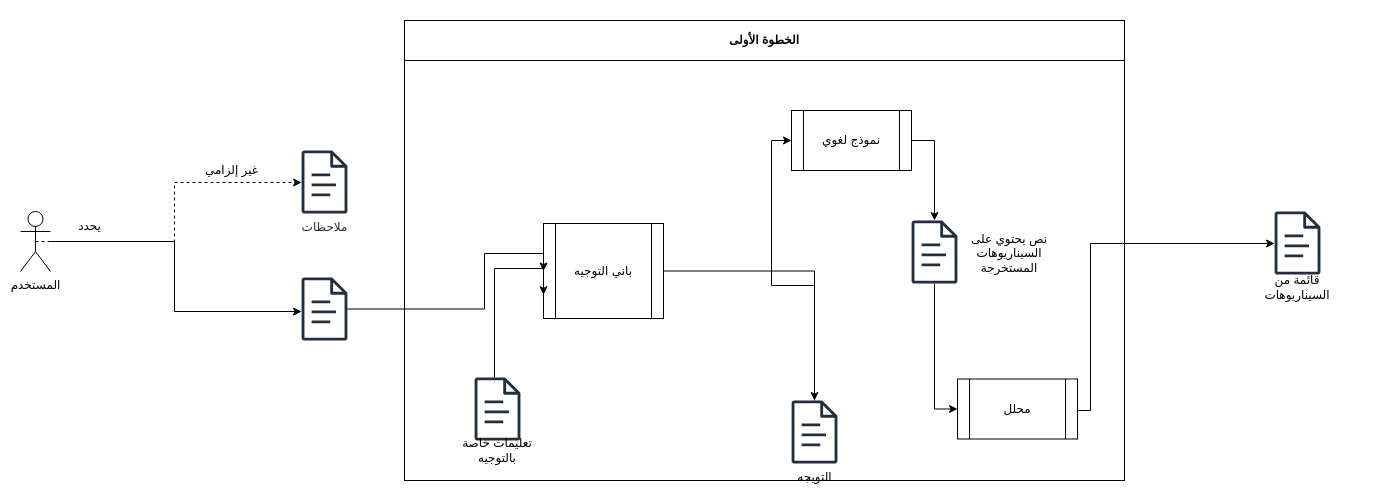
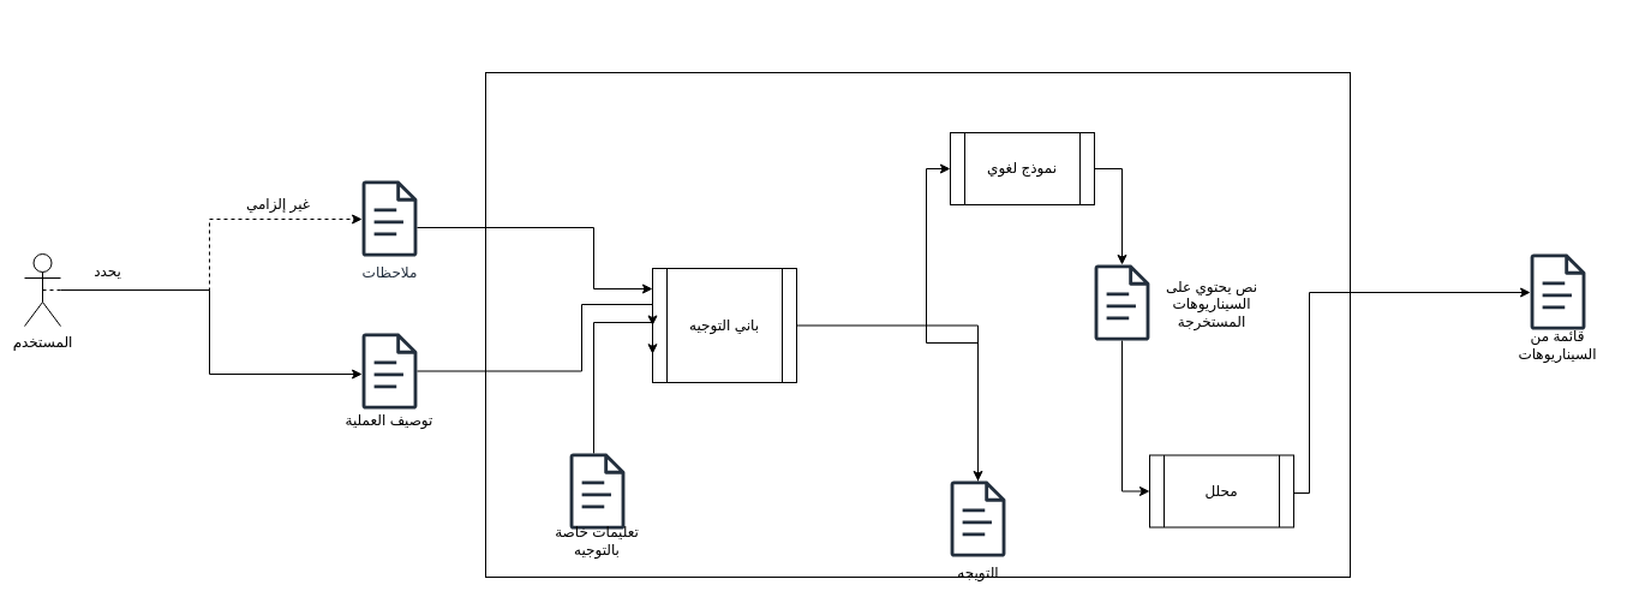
  <mxCell id="0" />
  <mxCell id="1" parent="0" />
  <mxCell id="2" value="" style="rounded=0;whiteSpace=wrap;html=1;fillColor=default;" vertex="1" parent="1"><mxGeometry x="404" y="60" width="720" height="420" as="geometry" /></mxCell>
  <mxCell id="3" style="edgeStyle=orthogonalEdgeStyle;rounded=0;orthogonalLoop=1;jettySize=auto;html=1;" edge="1" parent="1" source="5" target="14"><mxGeometry relative="1" as="geometry"><mxPoint x="284" y="311" as="targetPoint" /><Array as="points"><mxPoint x="174" y="241" /><mxPoint x="174" y="311" /></Array></mxGeometry></mxCell>
  <mxCell id="4" style="edgeStyle=orthogonalEdgeStyle;rounded=0;orthogonalLoop=1;jettySize=auto;html=1;exitX=0.5;exitY=0.5;exitDx=0;exitDy=0;exitPerimeter=0;dashed=1;" edge="1" parent="1" source="5" target="12"><mxGeometry relative="1" as="geometry"><Array as="points"><mxPoint x="174" y="241" /><mxPoint x="174" y="182" /></Array></mxGeometry></mxCell>
  <mxCell id="5" value="المستخدم" style="shape=umlActor;verticalLabelPosition=bottom;verticalAlign=top;html=1;outlineConnect=0;" vertex="1" parent="1"><mxGeometry x="20" y="211" width="30" height="60" as="geometry" /></mxCell>
  <mxCell id="6" value="غير إلزامي" style="text;html=1;align=center;verticalAlign=middle;resizable=0;points=[];autosize=1;strokeColor=none;fillColor=none;rotation=0;" vertex="1" parent="1"><mxGeometry x="196" y="155" width="70" height="30" as="geometry" /></mxCell>
  <mxCell id="7" value="يحدد" style="text;html=1;align=center;verticalAlign=middle;resizable=0;points=[];autosize=1;strokeColor=none;fillColor=none;" vertex="1" parent="1"><mxGeometry x="69" y="211" width="40" height="30" as="geometry" /></mxCell>
  <mxCell id="8" style="edgeStyle=orthogonalEdgeStyle;rounded=0;orthogonalLoop=1;jettySize=auto;html=1;" edge="1" parent="1" target="21"><mxGeometry relative="1" as="geometry"><mxPoint x="1294" y="240" as="targetPoint" /><mxPoint x="994" y="410" as="sourcePoint" /><Array as="points"><mxPoint x="1090" y="410" /><mxPoint x="1090" y="243" /></Array></mxGeometry></mxCell>
  <mxCell id="9" style="edgeStyle=orthogonalEdgeStyle;rounded=0;orthogonalLoop=1;jettySize=auto;html=1;" edge="1" parent="1" source="10" target="18"><mxGeometry relative="1" as="geometry" /></mxCell>
  <mxCell id="10" value="باني التوجيه" style="shape=process;whiteSpace=wrap;html=1;backgroundOutline=1;" vertex="1" parent="1"><mxGeometry x="543" y="223" width="120" height="95" as="geometry" /></mxCell>
+ <mxCell id="11" style="edgeStyle=orthogonalEdgeStyle;rounded=0;orthogonalLoop=1;jettySize=auto;html=1;" edge="1" parent="1" source="12" target="10"><mxGeometry relative="1" as="geometry"><Array as="points"><mxPoint x="494" y="189" /><mxPoint x="494" y="240" /></Array></mxGeometry></mxCell>
  <mxCell id="12" value="ملاحظات" style="sketch=0;outlineConnect=0;fontColor=#232F3E;gradientColor=none;fillColor=#232F3D;strokeColor=none;dashed=0;verticalLabelPosition=bottom;verticalAlign=top;align=center;html=1;fontSize=12;fontStyle=0;aspect=fixed;pointerEvents=1;shape=mxgraph.aws4.document;" vertex="1" parent="1"><mxGeometry x="300.98" y="150" width="46.04" height="63" as="geometry" /></mxCell>
  <mxCell id="13" style="edgeStyle=orthogonalEdgeStyle;rounded=0;orthogonalLoop=1;jettySize=auto;html=1;entryX=0;entryY=0.5;entryDx=0;entryDy=0;" edge="1" parent="1" source="14" target="10"><mxGeometry relative="1" as="geometry"><Array as="points"><mxPoint x="484" y="309" /><mxPoint x="484" y="253" /></Array></mxGeometry></mxCell>
  <mxCell id="14" value="" style="sketch=0;outlineConnect=0;fontColor=#232F3E;gradientColor=none;fillColor=#232F3D;strokeColor=none;dashed=0;verticalLabelPosition=bottom;verticalAlign=top;align=center;html=1;fontSize=12;fontStyle=0;aspect=fixed;pointerEvents=1;shape=mxgraph.aws4.document;" vertex="1" parent="1"><mxGeometry x="300.98" y="277" width="46.04" height="63" as="geometry" /></mxCell>
  <mxCell id="15" style="edgeStyle=orthogonalEdgeStyle;rounded=0;orthogonalLoop=1;jettySize=auto;html=1;entryX=0;entryY=0.75;entryDx=0;entryDy=0;" edge="1" parent="1" source="16" target="10"><mxGeometry relative="1" as="geometry"><Array as="points"><mxPoint x="494" y="268" /></Array></mxGeometry></mxCell>
  <mxCell id="16" value="" style="sketch=0;outlineConnect=0;fontColor=#232F3E;gradientColor=none;fillColor=#232F3D;strokeColor=none;dashed=0;verticalLabelPosition=bottom;verticalAlign=top;align=center;html=1;fontSize=12;fontStyle=0;aspect=fixed;pointerEvents=1;shape=mxgraph.aws4.document;" vertex="1" parent="1"><mxGeometry x="474" y="377" width="46.04" height="63" as="geometry" /></mxCell>
  <mxCell id="17" style="edgeStyle=orthogonalEdgeStyle;rounded=0;orthogonalLoop=1;jettySize=auto;html=1;entryX=0;entryY=0.5;entryDx=0;entryDy=0;" edge="1" parent="1" source="18" target="23"><mxGeometry relative="1" as="geometry" /></mxCell>
  <mxCell id="18" value="&lt;span style=&quot;color: rgb(0, 0, 0); text-wrap: wrap;&quot;&gt;التويجه&lt;/span&gt;" style="sketch=0;outlineConnect=0;fontColor=#232F3E;gradientColor=none;fillColor=#232F3D;strokeColor=none;dashed=0;verticalLabelPosition=bottom;verticalAlign=top;align=center;html=1;fontSize=12;fontStyle=0;aspect=fixed;pointerEvents=1;shape=mxgraph.aws4.document;" vertex="1" parent="1"><mxGeometry x="791" y="400" width="46.04" height="63" as="geometry" /></mxCell>
  <mxCell id="19" style="edgeStyle=orthogonalEdgeStyle;rounded=0;orthogonalLoop=1;jettySize=auto;html=1;entryX=0;entryY=0.5;entryDx=0;entryDy=0;" edge="1" parent="1" source="20" target="24"><mxGeometry relative="1" as="geometry"><Array as="points"><mxPoint x="934" y="409" /></Array></mxGeometry></mxCell>
  <mxCell id="20" value="" style="sketch=0;outlineConnect=0;fontColor=#232F3E;gradientColor=none;fillColor=#232F3D;strokeColor=none;dashed=0;verticalLabelPosition=bottom;verticalAlign=top;align=center;html=1;fontSize=12;fontStyle=0;aspect=fixed;pointerEvents=1;shape=mxgraph.aws4.document;" vertex="1" parent="1"><mxGeometry x="910.98" y="220" width="46.04" height="63" as="geometry" /></mxCell>
  <mxCell id="21" value="" style="sketch=0;outlineConnect=0;fontColor=#232F3E;gradientColor=none;fillColor=#232F3D;strokeColor=none;dashed=0;verticalLabelPosition=bottom;verticalAlign=top;align=center;html=1;fontSize=12;fontStyle=0;aspect=fixed;pointerEvents=1;shape=mxgraph.aws4.document;" vertex="1" parent="1"><mxGeometry x="1274" y="211" width="46.04" height="63" as="geometry" /></mxCell>
  <mxCell id="22" style="edgeStyle=orthogonalEdgeStyle;rounded=0;orthogonalLoop=1;jettySize=auto;html=1;" edge="1" parent="1" source="23" target="20"><mxGeometry relative="1" as="geometry" /></mxCell>
  <mxCell id="23" value="نموذج لغوي" style="shape=process;whiteSpace=wrap;html=1;backgroundOutline=1;" vertex="1" parent="1"><mxGeometry x="790.98" y="110" width="120" height="60" as="geometry" /></mxCell>
  <mxCell id="24" value="محلل" style="shape=process;whiteSpace=wrap;html=1;backgroundOutline=1;" vertex="1" parent="1"><mxGeometry x="957.02" y="378.5" width="120" height="60" as="geometry" /></mxCell>
  <mxCell id="25" value="نص يحتوي على السيناريوهات المستخرجة" style="text;html=1;align=center;verticalAlign=middle;whiteSpace=wrap;rounded=0;" vertex="1" parent="1"><mxGeometry x="954" y="243" width="110" height="20" as="geometry" /></mxCell>
  <mxCell id="26" value="تعليمات خاصة بالتوجيه" style="text;html=1;align=center;verticalAlign=middle;whiteSpace=wrap;rounded=0;" vertex="1" parent="1"><mxGeometry x="442.02" y="440" width="110" height="20" as="geometry" /></mxCell>
+ <mxCell id="27" value="توصيف العملية" style="text;html=1;align=center;verticalAlign=middle;whiteSpace=wrap;rounded=0;" vertex="1" parent="1"><mxGeometry x="269" y="340" width="110" height="20" as="geometry" /></mxCell>
  <mxCell id="28" value="قائمة من السيناريوهات" style="text;html=1;align=center;verticalAlign=middle;whiteSpace=wrap;rounded=0;" vertex="1" parent="1"><mxGeometry x="1242.02" y="277" width="110" height="20" as="geometry" /></mxCell>
- <mxCell id="29" value="&lt;b&gt;الخطوة الأولى&lt;/b&gt;" style="rounded=0;whiteSpace=wrap;html=1;" vertex="1" parent="1"><mxGeometry x="404" y="20" width="720" height="40" as="geometry" /></mxCell>
